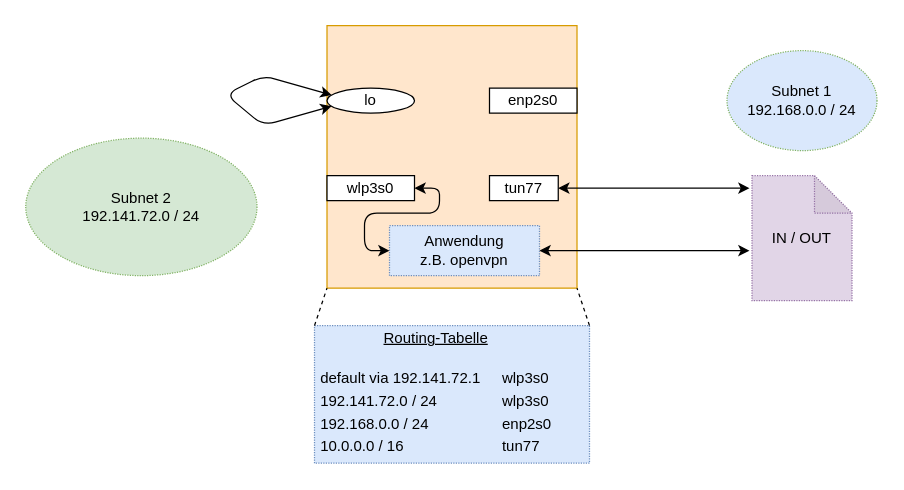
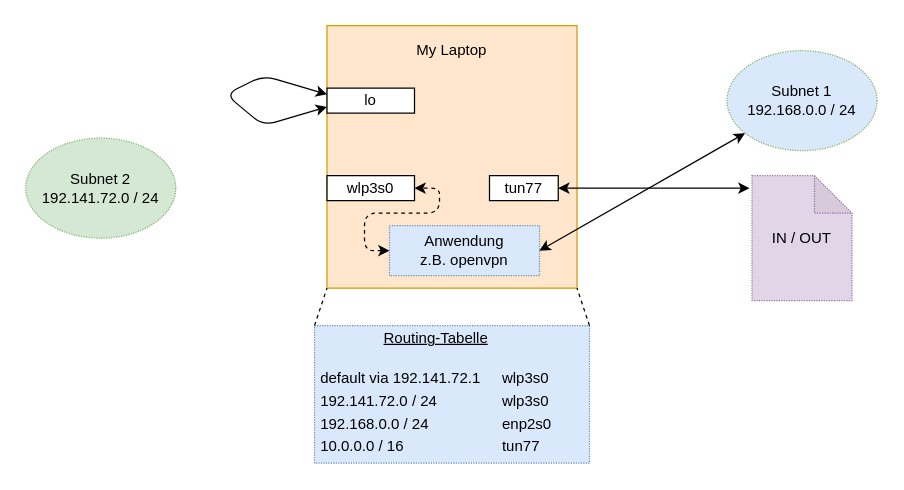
  <mxCell id="0" />
  <mxCell id="1" parent="0" />
  <mxCell id="2" value="" style="rounded=0;whiteSpace=wrap;html=1;fillColor=#ffe6cc;strokeColor=#d79b00;" vertex="1" parent="1"><mxGeometry x="261" y="20" width="200" height="210" as="geometry" /></mxCell>
- <mxCell id="4" value="lo" style="ellipse;whiteSpace=wrap;html=1;" vertex="1" parent="1"><mxGeometry x="261" y="70" width="70" height="20" as="geometry" /></mxCell>
- <mxCell id="5" value="enp2s0" style="rounded=0;whiteSpace=wrap;html=1;" vertex="1" parent="1"><mxGeometry x="391" y="70" width="70" height="20" as="geometry" /></mxCell>
+ <mxCell id="3" value="My Laptop" style="text;html=1;strokeColor=none;fillColor=none;align=center;verticalAlign=middle;whiteSpace=wrap;rounded=0;" vertex="1" parent="1"><mxGeometry x="321" y="30" width="80" height="20" as="geometry" /></mxCell>
+ <mxCell id="4" value="lo" style="rounded=0;whiteSpace=wrap;html=1;" vertex="1" parent="1"><mxGeometry x="261" y="70" width="70" height="20" as="geometry" /></mxCell>
  <mxCell id="6" value="wlp3s0" style="rounded=0;whiteSpace=wrap;html=1;" vertex="1" parent="1"><mxGeometry x="261" y="140" width="70" height="20" as="geometry" /></mxCell>
- <mxCell id="7" value="Subnet 2&lt;br&gt;192.141.72.0 / 24" style="ellipse;whiteSpace=wrap;html=1;dashed=1;dashPattern=1 1;fillColor=#d5e8d4;strokeColor=#82b366;" vertex="1" parent="1"><mxGeometry x="20" y="110" width="185" height="110" as="geometry" /></mxCell>
+ <mxCell id="7" value="Subnet 2&lt;br&gt;192.141.72.0 / 24" style="ellipse;whiteSpace=wrap;html=1;dashed=1;dashPattern=1 1;fillColor=#d5e8d4;strokeColor=#82b366;" vertex="1" parent="1"><mxGeometry x="20" y="110" width="120" height="80" as="geometry" /></mxCell>
  <mxCell id="8" value="Subnet 1&lt;br&gt;192.168.0.0 / 24" style="ellipse;whiteSpace=wrap;html=1;dashed=1;dashPattern=1 1;fillColor=#dae8fc;strokeColor=#82b366;" vertex="1" parent="1"><mxGeometry x="581" y="40" width="120" height="80" as="geometry" /></mxCell>
  <mxCell id="9" value="" style="endArrow=classic;startArrow=classic;html=1;entryX=0;entryY=0.25;entryDx=0;entryDy=0;exitX=0;exitY=0.75;exitDx=0;exitDy=0;" edge="1" parent="1" source="4" target="4"><mxGeometry width="50" height="50" relative="1" as="geometry"><mxPoint x="180" y="140" as="sourcePoint" /><mxPoint x="380" y="90" as="targetPoint" /><Array as="points"><mxPoint x="210" y="100" /><mxPoint x="180" y="75" /><mxPoint x="210" y="60" /></Array></mxGeometry></mxCell>
  <mxCell id="10" value="&lt;div style=&quot;text-align: center&quot;&gt;&lt;span&gt;&lt;u&gt;Routing-Tabelle&lt;/u&gt;&lt;/span&gt;&lt;/div&gt;&lt;div&gt;&lt;span&gt;&lt;u&gt;&lt;br&gt;&lt;/u&gt;&lt;/span&gt;&lt;/div&gt;&lt;table&gt;&lt;tbody&gt;&lt;tr&gt;&lt;td&gt;default via 192.141.72.1&amp;nbsp; &amp;nbsp;&amp;nbsp;&lt;br&gt;&lt;/td&gt;&lt;td&gt;wlp3s0&lt;br&gt;&lt;/td&gt;&lt;/tr&gt;&lt;tr&gt;&lt;td&gt;192.141.72.0 / 24&lt;br&gt;&lt;/td&gt;&lt;td&gt;wlp3s0&lt;br&gt;&lt;/td&gt;&lt;/tr&gt;&lt;tr&gt;&lt;td&gt;192.168.0.0 / 24&lt;br&gt;&lt;/td&gt;&lt;td&gt;enp2s0&lt;br&gt;&lt;/td&gt;&lt;/tr&gt;&lt;tr&gt;&lt;td&gt;10.0.0.0 / 16&lt;/td&gt;&lt;td&gt;tun77&lt;/td&gt;&lt;/tr&gt;&lt;/tbody&gt;&lt;/table&gt;" style="rounded=0;whiteSpace=wrap;html=1;dashed=1;dashPattern=1 1;fillColor=#dae8fc;strokeColor=#6c8ebf;align=left;" vertex="1" parent="1"><mxGeometry x="251" y="260" width="220" height="110" as="geometry" /></mxCell>
  <mxCell id="11" value="" style="endArrow=none;dashed=1;html=1;exitX=0;exitY=0;exitDx=0;exitDy=0;entryX=0;entryY=1;entryDx=0;entryDy=0;" edge="1" parent="1" source="10" target="2"><mxGeometry width="50" height="50" relative="1" as="geometry"><mxPoint x="331" y="300" as="sourcePoint" /><mxPoint x="381" y="250" as="targetPoint" /></mxGeometry></mxCell>
  <mxCell id="12" value="" style="endArrow=none;dashed=1;html=1;exitX=1;exitY=0;exitDx=0;exitDy=0;entryX=1;entryY=1;entryDx=0;entryDy=0;" edge="1" parent="1" source="10" target="2"><mxGeometry width="50" height="50" relative="1" as="geometry"><mxPoint x="201" y="290" as="sourcePoint" /><mxPoint x="271" y="240" as="targetPoint" /></mxGeometry></mxCell>
  <mxCell id="13" value="tun77" style="rounded=0;whiteSpace=wrap;html=1;" vertex="1" parent="1"><mxGeometry x="391" y="140" width="55" height="20" as="geometry" /></mxCell>
  <mxCell id="14" value="IN / OUT" style="shape=note;whiteSpace=wrap;html=1;backgroundOutline=1;darkOpacity=0.05;dashed=1;dashPattern=1 1;fillColor=#e1d5e7;strokeColor=#9673a6;" vertex="1" parent="1"><mxGeometry x="601" y="140" width="80" height="100" as="geometry" /></mxCell>
  <mxCell id="15" value="" style="endArrow=classic;startArrow=classic;html=1;exitX=1;exitY=0.5;exitDx=0;exitDy=0;" edge="1" parent="1" source="13"><mxGeometry width="50" height="50" relative="1" as="geometry"><mxPoint x="331" y="240" as="sourcePoint" /><mxPoint x="599" y="150" as="targetPoint" /></mxGeometry></mxCell>
  <mxCell id="16" value="Anwendung&lt;br&gt;z.B. openvpn" style="rounded=0;whiteSpace=wrap;html=1;dashed=1;dashPattern=1 1;fillColor=#dae8fc;strokeColor=#6c8ebf;" vertex="1" parent="1"><mxGeometry x="311" y="180" width="120" height="40" as="geometry" /></mxCell>
- <mxCell id="17" value="" style="endArrow=classic;startArrow=classic;html=1;entryX=-0.025;entryY=0.6;entryDx=0;entryDy=0;entryPerimeter=0;exitX=1;exitY=0.5;exitDx=0;exitDy=0;" edge="1" parent="1" source="16" target="14"><mxGeometry width="50" height="50" relative="1" as="geometry"><mxPoint x="331" y="240" as="sourcePoint" /><mxPoint x="381" y="190" as="targetPoint" /></mxGeometry></mxCell>
- <mxCell id="18" value="" style="endArrow=classic;startArrow=classic;html=1;entryX=1;entryY=0.5;entryDx=0;entryDy=0;exitX=0;exitY=0.5;exitDx=0;exitDy=0;exitPerimeter=0;" edge="1" parent="1" source="16" target="6"><mxGeometry width="50" height="50" relative="1" as="geometry"><mxPoint x="331" y="210" as="sourcePoint" /><mxPoint x="381" y="190" as="targetPoint" /><Array as="points"><mxPoint x="291" y="200" /><mxPoint x="291" y="170" /><mxPoint x="351" y="170" /><mxPoint x="351" y="150" /></Array></mxGeometry></mxCell>
+ <mxCell id="17" value="" style="endArrow=classic;startArrow=classic;html=1;exitX=1;exitY=0.5;exitDx=0;exitDy=0;" edge="1" parent="1" source="16" target="8"><mxGeometry width="50" height="50" relative="1" as="geometry"><mxPoint x="331" y="240" as="sourcePoint" /><mxPoint x="381" y="190" as="targetPoint" /></mxGeometry></mxCell>
+ <mxCell id="18" value="" style="endArrow=classic;startArrow=classic;html=1;entryX=1;entryY=0.5;entryDx=0;entryDy=0;exitX=0;exitY=0.5;exitDx=0;exitDy=0;exitPerimeter=0;dashed=1;" edge="1" parent="1" source="16" target="6"><mxGeometry width="50" height="50" relative="1" as="geometry"><mxPoint x="331" y="210" as="sourcePoint" /><mxPoint x="381" y="190" as="targetPoint" /><Array as="points"><mxPoint x="291" y="200" /><mxPoint x="291" y="170" /><mxPoint x="351" y="170" /><mxPoint x="351" y="150" /></Array></mxGeometry></mxCell>
